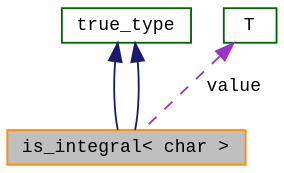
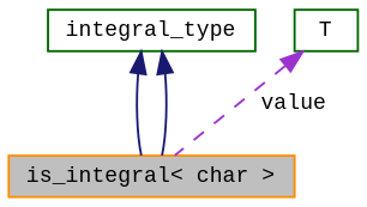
  digraph {
    fontname="Liberation Mono"
    node [color=darkgreen fillcolor=white fontname="Liberation Mono" fontsize=10 shape=record style=filled]
    edge [color=midnightblue dir=back fontname="Liberation Mono" fontsize=10 labelfontname=Helvetica labelfontsize=10 style=solid]
    n1 [color=darkorange fillcolor=grey75 fontcolor=black height=0.2 label="is_integral\< char \>" width=0.4]
-   n2 [height=0.2 label=true_type width=0.4]
+   n2 [height=0.2 label=integral_type width=0.4]
    n3 [height=0.2 label=T width=0.4]
    n2 -> n1
    n2 -> n1
    n3 -> n1 [color=darkorchid3 label=" value" style=dashed]
  }
